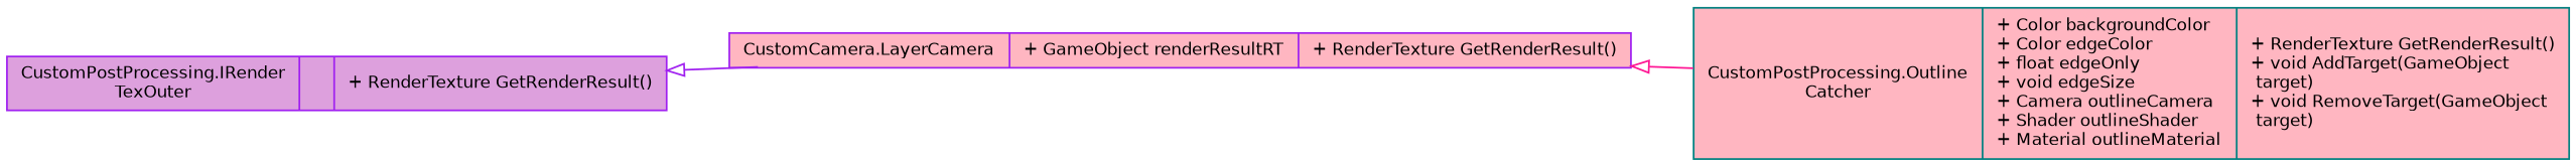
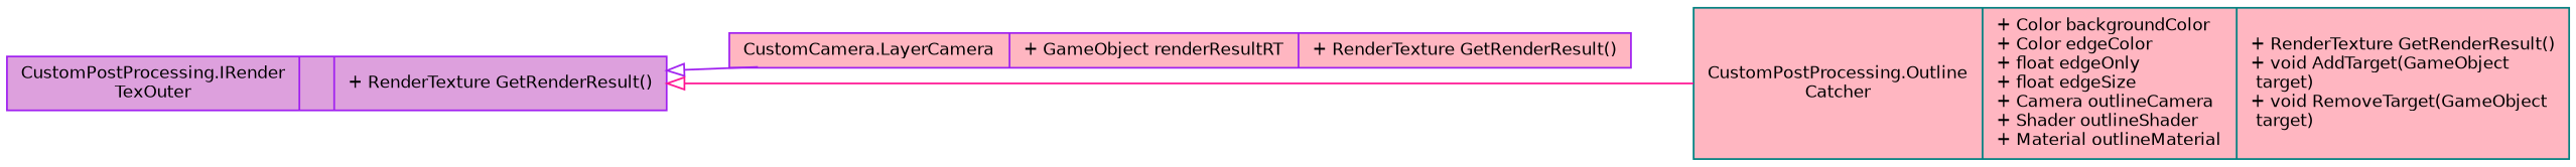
  digraph {
    rankdir=LR
    node [color=purple fillcolor=lightpink fontname=Helvetica fontsize=10 shape=record style=filled]
    edge [arrowtail=onormal dir=back fontname=Helvetica fontsize=10 labelfontname=Helvetica labelfontsize=10 style=solid]
    n1 [fillcolor=plum fontcolor=black height=0.2 label="{CustomPostProcessing.IRender\lTexOuter\n||+ RenderTexture GetRenderResult()\l}" width=0.4]
    n2 [height=0.2 label="{CustomCamera.LayerCamera\n|+ GameObject renderResultRT\l|+ RenderTexture GetRenderResult()\l}" width=0.4]
-   n3 [color=teal height=0.2 label="{CustomPostProcessing.Outline\lCatcher\n|+ Color backgroundColor\l+ Color edgeColor\l+ float edgeOnly\l+ void edgeSize\l+ Camera outlineCamera\l+ Shader outlineShader\l+ Material outlineMaterial\l|+ RenderTexture GetRenderResult()\l+ void AddTarget(GameObject\l target)\l+ void RemoveTarget(GameObject\l target)\l}" width=0.4]
+   n3 [color=teal height=0.2 label="{CustomPostProcessing.Outline\lCatcher\n|+ Color backgroundColor\l+ Color edgeColor\l+ float edgeOnly\l+ float edgeSize\l+ Camera outlineCamera\l+ Shader outlineShader\l+ Material outlineMaterial\l|+ RenderTexture GetRenderResult()\l+ void AddTarget(GameObject\l target)\l+ void RemoveTarget(GameObject\l target)\l}" width=0.4]
    n1 -> n2 [color=purple]
-   n2 -> n3 [color=deeppink]
+   n1 -> n3 [color=deeppink]
  }
